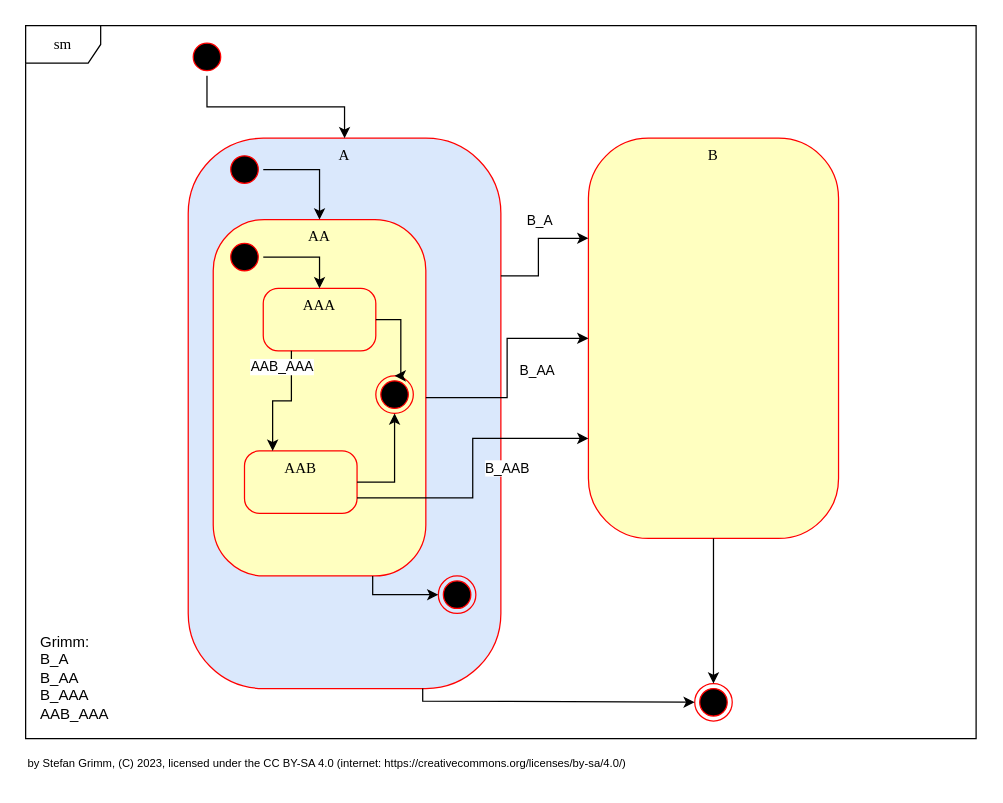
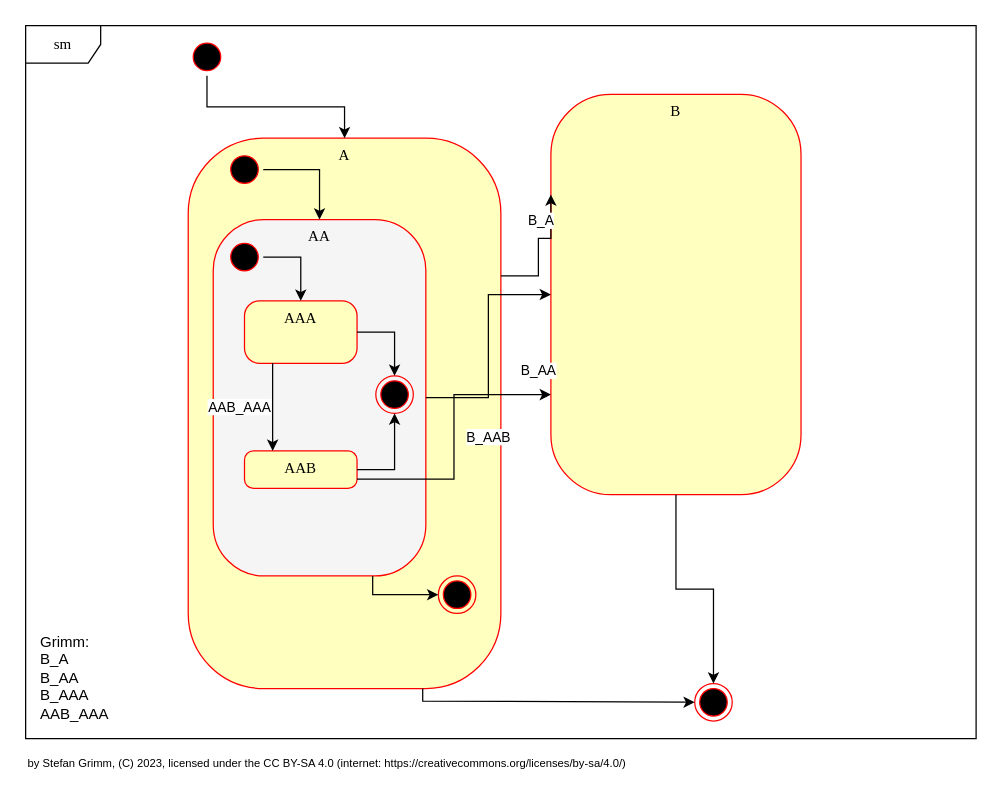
  <mxCell id="0" />
  <mxCell id="1" parent="0" />
  <mxCell id="2" value="sm" style="shape=umlFrame;whiteSpace=wrap;html=1;rounded=1;shadow=0;comic=0;labelBackgroundColor=none;strokeWidth=1;fontFamily=Verdana;fontSize=12;align=center;" parent="1" vertex="1"><mxGeometry x="20" y="20" width="760" height="570" as="geometry" /></mxCell>
- <mxCell id="3" value="A" style="rounded=1;whiteSpace=wrap;html=1;arcSize=24;fillColor=#dae8fc;strokeColor=#ff0000;shadow=0;comic=0;labelBackgroundColor=none;fontFamily=Verdana;fontSize=12;fontColor=#000000;align=center;verticalAlign=top;" parent="1" vertex="1"><mxGeometry x="150" y="110" width="250" height="440" as="geometry" /></mxCell>
- <mxCell id="4" value="B" style="rounded=1;whiteSpace=wrap;html=1;arcSize=24;fillColor=#ffffc0;strokeColor=#ff0000;shadow=0;comic=0;labelBackgroundColor=none;fontFamily=Verdana;fontSize=12;fontColor=#000000;align=center;verticalAlign=top;" parent="1" vertex="1"><mxGeometry x="470" y="110" width="200" height="320" as="geometry" /></mxCell>
+ <mxCell id="3" value="A" style="rounded=1;whiteSpace=wrap;html=1;arcSize=24;fillColor=#ffffc0;strokeColor=#ff0000;shadow=0;comic=0;labelBackgroundColor=none;fontFamily=Verdana;fontSize=12;fontColor=#000000;align=center;verticalAlign=top;" parent="1" vertex="1"><mxGeometry x="150" y="110" width="250" height="440" as="geometry" /></mxCell>
+ <mxCell id="4" value="B" style="rounded=1;whiteSpace=wrap;html=1;arcSize=24;fillColor=#ffffc0;strokeColor=#ff0000;shadow=0;comic=0;labelBackgroundColor=none;fontFamily=Verdana;fontSize=12;fontColor=#000000;align=center;verticalAlign=top;" parent="1" vertex="1"><mxGeometry x="440" y="75" width="200" height="320" as="geometry" /></mxCell>
  <mxCell id="5" style="edgeStyle=orthogonalEdgeStyle;rounded=0;orthogonalLoop=1;jettySize=auto;html=1;" parent="1" source="6" target="3" edge="1"><mxGeometry relative="1" as="geometry" /></mxCell>
  <mxCell id="6" value="" style="ellipse;html=1;shape=startState;fillColor=#000000;strokeColor=#ff0000;rounded=1;shadow=0;comic=0;labelBackgroundColor=none;fontFamily=Verdana;fontSize=12;fontColor=#000000;align=center;direction=south;" parent="1" vertex="1"><mxGeometry x="150" y="30" width="30" height="30" as="geometry" /></mxCell>
  <mxCell id="7" value="by Stefan Grimm, (C) 2023, licensed under the CC BY-SA 4.0 (internet: https://creativecommons.org/licenses/by-sa/4.0/)" style="text;html=1;strokeColor=none;fillColor=none;align=left;verticalAlign=middle;whiteSpace=wrap;rounded=0;fontSize=9;" parent="1" vertex="1"><mxGeometry x="20" y="600" width="500" height="20" as="geometry" /></mxCell>
  <mxCell id="8" value="Grimm:&lt;br&gt;B_A&lt;br&gt;B_AA&lt;br&gt;B_AAA&lt;br&gt;AAB_AAA" style="text;html=1;strokeColor=none;fillColor=none;align=left;verticalAlign=bottom;whiteSpace=wrap;rounded=0;" parent="1" vertex="1"><mxGeometry x="30" y="470" width="100" height="110" as="geometry" /></mxCell>
  <mxCell id="9" value="" style="ellipse;html=1;shape=endState;fillColor=#000000;strokeColor=#ff0000;direction=south;" parent="1" vertex="1"><mxGeometry x="555" y="546" width="30" height="30" as="geometry" /></mxCell>
  <mxCell id="10" style="edgeStyle=orthogonalEdgeStyle;rounded=0;orthogonalLoop=1;jettySize=auto;html=1;entryX=0;entryY=0.5;entryDx=0;entryDy=0;exitX=0.5;exitY=1;exitDx=0;exitDy=0;" parent="1" source="4" target="9" edge="1"><mxGeometry relative="1" as="geometry"><mxPoint x="300" y="465" as="sourcePoint" /><mxPoint x="479" y="290" as="targetPoint" /></mxGeometry></mxCell>
- <mxCell id="11" value="AA" style="rounded=1;whiteSpace=wrap;html=1;arcSize=24;fillColor=#ffffc0;strokeColor=#ff0000;shadow=0;comic=0;labelBackgroundColor=none;fontFamily=Verdana;fontSize=12;fontColor=#000000;align=center;verticalAlign=top;" parent="1" vertex="1"><mxGeometry x="170" y="175" width="170" height="285" as="geometry" /></mxCell>
- <mxCell id="12" value="AAA" style="rounded=1;whiteSpace=wrap;html=1;arcSize=24;fillColor=#ffffc0;strokeColor=#ff0000;shadow=0;comic=0;labelBackgroundColor=none;fontFamily=Verdana;fontSize=12;fontColor=#000000;align=center;verticalAlign=top;" parent="1" vertex="1"><mxGeometry x="210" y="230" width="90" height="50" as="geometry" /></mxCell>
- <mxCell id="13" value="AAB" style="rounded=1;whiteSpace=wrap;html=1;arcSize=24;fillColor=#ffffc0;strokeColor=#ff0000;shadow=0;comic=0;labelBackgroundColor=none;fontFamily=Verdana;fontSize=12;fontColor=#000000;align=center;verticalAlign=top;" parent="1" vertex="1"><mxGeometry x="195" y="360" width="90" height="50" as="geometry" /></mxCell>
+ <mxCell id="11" value="AA" style="rounded=1;whiteSpace=wrap;html=1;arcSize=24;fillColor=#f5f5f5;strokeColor=#ff0000;shadow=0;comic=0;labelBackgroundColor=none;fontFamily=Verdana;fontSize=12;fontColor=#000000;align=center;verticalAlign=top;" parent="1" vertex="1"><mxGeometry x="170" y="175" width="170" height="285" as="geometry" /></mxCell>
+ <mxCell id="12" value="AAA" style="rounded=1;whiteSpace=wrap;html=1;arcSize=24;fillColor=#ffffc0;strokeColor=#ff0000;shadow=0;comic=0;labelBackgroundColor=none;fontFamily=Verdana;fontSize=12;fontColor=#000000;align=center;verticalAlign=top;" parent="1" vertex="1"><mxGeometry x="195" y="240" width="90" height="50" as="geometry" /></mxCell>
+ <mxCell id="13" value="AAB" style="rounded=1;whiteSpace=wrap;html=1;arcSize=24;fillColor=#ffffc0;strokeColor=#ff0000;shadow=0;comic=0;labelBackgroundColor=none;fontFamily=Verdana;fontSize=12;fontColor=#000000;align=center;verticalAlign=top;" parent="1" vertex="1"><mxGeometry x="195" y="360" width="90" height="30" as="geometry" /></mxCell>
  <mxCell id="14" value="" style="ellipse;html=1;shape=startState;fillColor=#000000;strokeColor=#ff0000;rounded=1;shadow=0;comic=0;labelBackgroundColor=none;fontFamily=Verdana;fontSize=12;fontColor=#000000;align=center;direction=south;" parent="1" vertex="1"><mxGeometry x="180" y="120" width="30" height="30" as="geometry" /></mxCell>
  <mxCell id="15" style="edgeStyle=orthogonalEdgeStyle;rounded=0;orthogonalLoop=1;jettySize=auto;html=1;exitX=0.5;exitY=0;exitDx=0;exitDy=0;entryX=0.5;entryY=0;entryDx=0;entryDy=0;" parent="1" source="14" target="11" edge="1"><mxGeometry relative="1" as="geometry"><mxPoint x="175" y="70" as="sourcePoint" /><mxPoint x="260" y="120" as="targetPoint" /></mxGeometry></mxCell>
  <mxCell id="16" value="" style="ellipse;html=1;shape=startState;fillColor=#000000;strokeColor=#ff0000;rounded=1;shadow=0;comic=0;labelBackgroundColor=none;fontFamily=Verdana;fontSize=12;fontColor=#000000;align=center;direction=south;" parent="1" vertex="1"><mxGeometry x="180" y="190" width="30" height="30" as="geometry" /></mxCell>
  <mxCell id="17" style="edgeStyle=orthogonalEdgeStyle;rounded=0;orthogonalLoop=1;jettySize=auto;html=1;exitX=0.5;exitY=0;exitDx=0;exitDy=0;entryX=0.5;entryY=0;entryDx=0;entryDy=0;" parent="1" source="16" target="12" edge="1"><mxGeometry relative="1" as="geometry"><mxPoint x="175" y="70" as="sourcePoint" /><mxPoint x="260" y="120" as="targetPoint" /></mxGeometry></mxCell>
  <mxCell id="18" value="" style="ellipse;html=1;shape=endState;fillColor=#000000;strokeColor=#ff0000;direction=south;" parent="1" vertex="1"><mxGeometry x="300" y="300" width="30" height="30" as="geometry" /></mxCell>
  <mxCell id="19" style="edgeStyle=orthogonalEdgeStyle;rounded=0;orthogonalLoop=1;jettySize=auto;html=1;exitX=1;exitY=0.5;exitDx=0;exitDy=0;entryX=0;entryY=0.5;entryDx=0;entryDy=0;" parent="1" source="12" target="18" edge="1"><mxGeometry relative="1" as="geometry"><mxPoint x="220" y="215" as="sourcePoint" /><mxPoint x="250" y="250" as="targetPoint" /></mxGeometry></mxCell>
  <mxCell id="20" style="edgeStyle=orthogonalEdgeStyle;rounded=0;orthogonalLoop=1;jettySize=auto;html=1;exitX=1;exitY=0.5;exitDx=0;exitDy=0;entryX=1;entryY=0.5;entryDx=0;entryDy=0;" parent="1" source="13" target="18" edge="1"><mxGeometry relative="1" as="geometry"><mxPoint x="295" y="275" as="sourcePoint" /><mxPoint x="325" y="300" as="targetPoint" /></mxGeometry></mxCell>
  <mxCell id="21" value="AAB_AAA" style="edgeStyle=orthogonalEdgeStyle;rounded=0;orthogonalLoop=1;jettySize=auto;html=1;exitX=0.25;exitY=1;exitDx=0;exitDy=0;entryX=0.25;entryY=0;entryDx=0;entryDy=0;" parent="1" source="12" target="13" edge="1"><mxGeometry y="-27" relative="1" as="geometry"><mxPoint x="410" y="225" as="sourcePoint" /><mxPoint x="480" y="200" as="targetPoint" /><mxPoint as="offset" /></mxGeometry></mxCell>
  <mxCell id="22" value="B_AAB" style="edgeStyle=orthogonalEdgeStyle;rounded=0;orthogonalLoop=1;jettySize=auto;html=1;exitX=1;exitY=0.75;exitDx=0;exitDy=0;entryX=0;entryY=0.75;entryDx=0;entryDy=0;" parent="1" source="13" target="4" edge="1"><mxGeometry y="-27" relative="1" as="geometry"><mxPoint x="285" y="505" as="sourcePoint" /><mxPoint x="223" y="440" as="targetPoint" /><mxPoint as="offset" /></mxGeometry></mxCell>
  <mxCell id="23" value="" style="ellipse;html=1;shape=endState;fillColor=#000000;strokeColor=#ff0000;direction=south;" parent="1" vertex="1"><mxGeometry x="350" y="460" width="30" height="30" as="geometry" /></mxCell>
  <mxCell id="24" style="rounded=0;orthogonalLoop=1;jettySize=auto;html=1;exitX=0.75;exitY=1;exitDx=0;exitDy=0;entryX=0.5;entryY=1;entryDx=0;entryDy=0;edgeStyle=orthogonalEdgeStyle;" parent="1" source="11" target="23" edge="1"><mxGeometry relative="1" as="geometry"><mxPoint x="295" y="275" as="sourcePoint" /><mxPoint x="325" y="310" as="targetPoint" /><Array as="points"><mxPoint x="298" y="475" /></Array></mxGeometry></mxCell>
  <mxCell id="25" style="edgeStyle=orthogonalEdgeStyle;rounded=0;orthogonalLoop=1;jettySize=auto;html=1;exitX=1;exitY=0.25;exitDx=0;exitDy=0;entryX=0;entryY=0.25;entryDx=0;entryDy=0;" parent="1" source="3" target="4" edge="1"><mxGeometry relative="1" as="geometry"><mxPoint x="350" y="346" as="sourcePoint" /><mxPoint x="365" y="410" as="targetPoint" /><Array as="points"><mxPoint x="430" y="220" /><mxPoint x="430" y="190" /></Array></mxGeometry></mxCell>
  <mxCell id="26" value="B_A" style="edgeLabel;html=1;align=center;verticalAlign=middle;resizable=0;points=[];" parent="25" vertex="1" connectable="0"><mxGeometry x="-0.54" y="3" relative="1" as="geometry"><mxPoint x="7" y="-42" as="offset" /></mxGeometry></mxCell>
  <mxCell id="27" style="edgeStyle=orthogonalEdgeStyle;rounded=0;orthogonalLoop=1;jettySize=auto;html=1;exitX=1;exitY=0.5;exitDx=0;exitDy=0;entryX=0;entryY=0.5;entryDx=0;entryDy=0;" parent="1" source="11" target="4" edge="1"><mxGeometry relative="1" as="geometry"><mxPoint x="410" y="230" as="sourcePoint" /><mxPoint x="480" y="200" as="targetPoint" /></mxGeometry></mxCell>
  <mxCell id="28" value="B_AA" style="edgeLabel;html=1;align=center;verticalAlign=middle;resizable=0;points=[];" parent="27" vertex="1" connectable="0"><mxGeometry x="-0.54" y="3" relative="1" as="geometry"><mxPoint x="47" y="-19" as="offset" /></mxGeometry></mxCell>
  <mxCell id="29" style="edgeStyle=orthogonalEdgeStyle;rounded=0;orthogonalLoop=1;jettySize=auto;html=1;entryX=0.5;entryY=1;entryDx=0;entryDy=0;exitX=0.75;exitY=1;exitDx=0;exitDy=0;" parent="1" source="3" target="9" edge="1"><mxGeometry relative="1" as="geometry"><mxPoint x="580" y="440" as="sourcePoint" /><mxPoint x="440" y="560" as="targetPoint" /><Array as="points"><mxPoint x="338" y="560" /><mxPoint x="555" y="560" /></Array></mxGeometry></mxCell>
